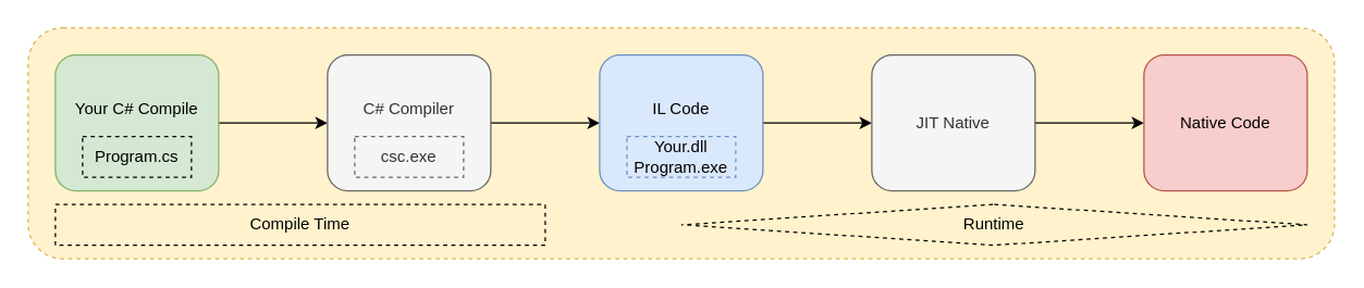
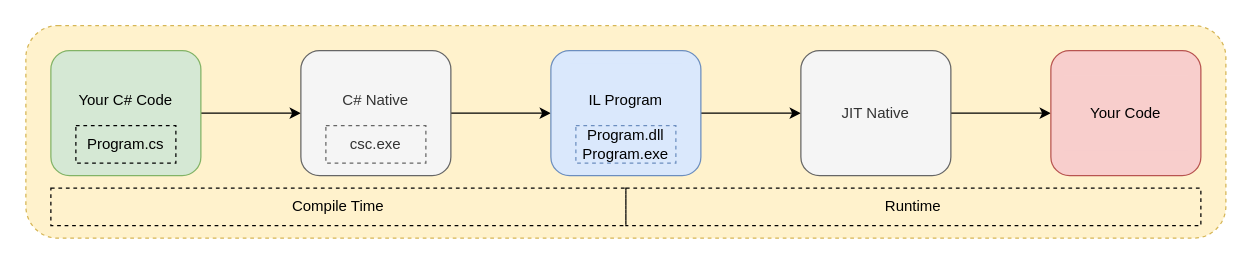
  <mxCell id="0" />
  <mxCell id="1" parent="0" />
  <mxCell id="2" value="" style="rounded=1;whiteSpace=wrap;html=1;dashed=1;strokeColor=#d6b656;fillColor=#fff2cc;" vertex="1" parent="1"><mxGeometry x="20" y="20" width="960" height="170" as="geometry" /></mxCell>
  <mxCell id="3" style="edgeStyle=orthogonalEdgeStyle;rounded=0;orthogonalLoop=1;jettySize=auto;html=1;exitX=1;exitY=0.5;exitDx=0;exitDy=0;entryX=0;entryY=0.5;entryDx=0;entryDy=0;" edge="1" parent="1" source="4" target="8"><mxGeometry relative="1" as="geometry" /></mxCell>
  <mxCell id="4" value="" style="rounded=1;whiteSpace=wrap;html=1;fillColor=#d5e8d4;strokeColor=#82b366;" vertex="1" parent="1"><mxGeometry x="40" y="40" width="120" height="100" as="geometry" /></mxCell>
  <mxCell id="5" value="Program.cs" style="rounded=0;whiteSpace=wrap;html=1;fillColor=#d5e8d4;strokeColor=#000000;dashed=1;" vertex="1" parent="1"><mxGeometry x="60" y="100" width="80" height="30" as="geometry" /></mxCell>
- <mxCell id="6" value="Your C# Compile" style="rounded=0;whiteSpace=wrap;html=1;dashed=1;strokeColor=none;fillColor=none;" vertex="1" parent="1"><mxGeometry x="50" y="50" width="100" height="60" as="geometry" /></mxCell>
+ <mxCell id="6" value="Your C# Code" style="rounded=0;whiteSpace=wrap;html=1;dashed=1;strokeColor=none;fillColor=none;" vertex="1" parent="1"><mxGeometry x="50" y="50" width="100" height="60" as="geometry" /></mxCell>
  <mxCell id="7" style="edgeStyle=orthogonalEdgeStyle;rounded=0;orthogonalLoop=1;jettySize=auto;html=1;exitX=1;exitY=0.5;exitDx=0;exitDy=0;entryX=0;entryY=0.5;entryDx=0;entryDy=0;" edge="1" parent="1" source="8" target="12"><mxGeometry relative="1" as="geometry" /></mxCell>
  <mxCell id="8" value="" style="rounded=1;whiteSpace=wrap;html=1;fillColor=#f5f5f5;strokeColor=#666666;fontColor=#333333;" vertex="1" parent="1"><mxGeometry x="240" y="40" width="120" height="100" as="geometry" /></mxCell>
- <mxCell id="9" value="C#&amp;nbsp;Compiler" style="rounded=0;whiteSpace=wrap;dashed=1;strokeColor=none;fillColor=#f5f5f5;fontStyle=0;html=1;fontColor=#333333;" vertex="1" parent="1"><mxGeometry x="250" y="50" width="100" height="60" as="geometry" /></mxCell>
+ <mxCell id="9" value="C#&amp;nbsp;Native" style="rounded=0;whiteSpace=wrap;dashed=1;strokeColor=none;fillColor=#f5f5f5;fontStyle=0;html=1;fontColor=#333333;" vertex="1" parent="1"><mxGeometry x="250" y="50" width="100" height="60" as="geometry" /></mxCell>
  <mxCell id="10" value="csc.exe" style="rounded=0;whiteSpace=wrap;html=1;fillColor=#f5f5f5;strokeColor=#666666;dashed=1;fontColor=#333333;" vertex="1" parent="1"><mxGeometry x="260" y="100" width="80" height="30" as="geometry" /></mxCell>
  <mxCell id="11" style="edgeStyle=orthogonalEdgeStyle;rounded=0;orthogonalLoop=1;jettySize=auto;html=1;exitX=1;exitY=0.5;exitDx=0;exitDy=0;" edge="1" parent="1" source="12" target="16"><mxGeometry relative="1" as="geometry" /></mxCell>
  <mxCell id="12" value="" style="rounded=1;whiteSpace=wrap;html=1;fillColor=#dae8fc;strokeColor=#6c8ebf;" vertex="1" parent="1"><mxGeometry x="440" y="40" width="120" height="100" as="geometry" /></mxCell>
- <mxCell id="13" value="IL Code" style="rounded=0;whiteSpace=wrap;html=1;dashed=1;strokeColor=none;fillColor=#dae8fc;" vertex="1" parent="1"><mxGeometry x="455" y="50" width="90" height="60" as="geometry" /></mxCell>
- <mxCell id="14" value="Your.dll&lt;br&gt;Program.exe" style="rounded=0;whiteSpace=wrap;html=1;fillColor=#dae8fc;strokeColor=#6c8ebf;dashed=1;" vertex="1" parent="1"><mxGeometry x="460" y="100" width="80" height="30" as="geometry" /></mxCell>
+ <mxCell id="13" value="IL Program" style="rounded=0;whiteSpace=wrap;html=1;dashed=1;strokeColor=none;fillColor=#dae8fc;" vertex="1" parent="1"><mxGeometry x="455" y="50" width="90" height="60" as="geometry" /></mxCell>
+ <mxCell id="14" value="Program.dll&lt;br&gt;Program.exe" style="rounded=0;whiteSpace=wrap;html=1;fillColor=#dae8fc;strokeColor=#6c8ebf;dashed=1;" vertex="1" parent="1"><mxGeometry x="460" y="100" width="80" height="30" as="geometry" /></mxCell>
  <mxCell id="15" style="edgeStyle=orthogonalEdgeStyle;rounded=0;orthogonalLoop=1;jettySize=auto;html=1;exitX=1;exitY=0.5;exitDx=0;exitDy=0;entryX=0;entryY=0.5;entryDx=0;entryDy=0;" edge="1" parent="1" source="16" target="18"><mxGeometry relative="1" as="geometry" /></mxCell>
  <mxCell id="16" value="" style="rounded=1;whiteSpace=wrap;html=1;fillColor=#f5f5f5;strokeColor=#666666;fontColor=#333333;" vertex="1" parent="1"><mxGeometry x="640" y="40" width="120" height="100" as="geometry" /></mxCell>
  <mxCell id="17" value="JIT Native" style="rounded=0;whiteSpace=wrap;dashed=1;strokeColor=none;fillColor=#f5f5f5;fontStyle=0;html=1;fontColor=#333333;" vertex="1" parent="1"><mxGeometry x="650" y="60" width="100" height="60" as="geometry" /></mxCell>
  <mxCell id="18" value="" style="rounded=1;whiteSpace=wrap;html=1;fillColor=#f8cecc;strokeColor=#b85450;" vertex="1" parent="1"><mxGeometry x="840" y="40" width="120" height="100" as="geometry" /></mxCell>
- <mxCell id="19" value="Native Code" style="rounded=0;whiteSpace=wrap;dashed=1;strokeColor=none;fillColor=#f8cecc;fontStyle=0;html=1;" vertex="1" parent="1"><mxGeometry x="850" y="60" width="100" height="60" as="geometry" /></mxCell>
- <mxCell id="20" value="Compile Time" style="rounded=0;whiteSpace=wrap;html=1;dashed=1;strokeColor=#000000;fillColor=none;" vertex="1" parent="1"><mxGeometry x="40" y="150" width="360" height="30" as="geometry" /></mxCell>
- <mxCell id="21" value="Runtime" style="rhombus;whiteSpace=wrap;html=1;dashed=1;strokeColor=#000000;fillColor=none;" vertex="1" parent="1"><mxGeometry x="500" y="150" width="460" height="30" as="geometry" /></mxCell>
+ <mxCell id="19" value="Your Code" style="rounded=0;whiteSpace=wrap;dashed=1;strokeColor=none;fillColor=#f8cecc;fontStyle=0;html=1;" vertex="1" parent="1"><mxGeometry x="850" y="60" width="100" height="60" as="geometry" /></mxCell>
+ <mxCell id="20" value="Compile Time" style="rounded=0;whiteSpace=wrap;html=1;dashed=1;strokeColor=#000000;fillColor=none;" vertex="1" parent="1"><mxGeometry x="40" y="150" width="460" height="30" as="geometry" /></mxCell>
+ <mxCell id="21" value="Runtime" style="rounded=0;whiteSpace=wrap;html=1;dashed=1;strokeColor=#000000;fillColor=none;" vertex="1" parent="1"><mxGeometry x="500" y="150" width="460" height="30" as="geometry" /></mxCell>
